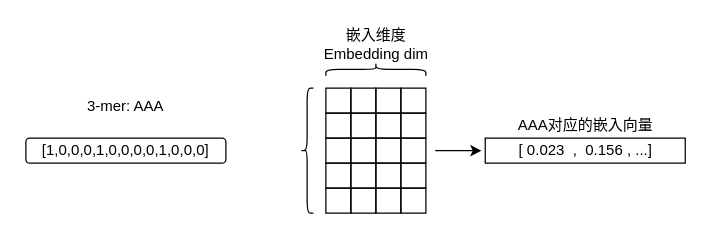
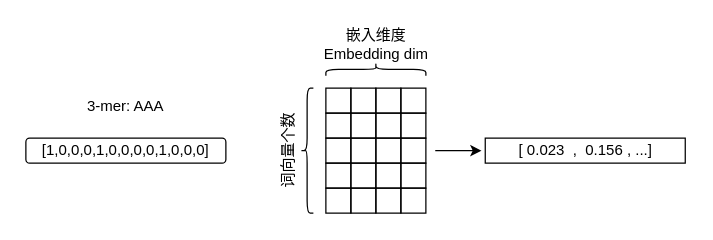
  <mxCell id="0" />
  <mxCell id="1" parent="0" />
  <mxCell id="2" value="" style="whiteSpace=wrap;html=1;aspect=fixed;fillColor=none;" vertex="1" parent="1"><mxGeometry x="260" y="70" width="20" height="20" as="geometry" /></mxCell>
  <mxCell id="3" value="" style="whiteSpace=wrap;html=1;aspect=fixed;fillColor=none;" vertex="1" parent="1"><mxGeometry x="280" y="70" width="20" height="20" as="geometry" /></mxCell>
  <mxCell id="4" value="" style="whiteSpace=wrap;html=1;aspect=fixed;fillColor=none;" vertex="1" parent="1"><mxGeometry x="260" y="90" width="20" height="20" as="geometry" /></mxCell>
  <mxCell id="5" value="" style="whiteSpace=wrap;html=1;aspect=fixed;fillColor=none;" vertex="1" parent="1"><mxGeometry x="280" y="90" width="20" height="20" as="geometry" /></mxCell>
  <mxCell id="6" value="" style="whiteSpace=wrap;html=1;aspect=fixed;fillColor=none;" vertex="1" parent="1"><mxGeometry x="260" y="110" width="20" height="20" as="geometry" /></mxCell>
  <mxCell id="7" value="" style="whiteSpace=wrap;html=1;aspect=fixed;fillColor=none;" vertex="1" parent="1"><mxGeometry x="280" y="110" width="20" height="20" as="geometry" /></mxCell>
  <mxCell id="8" value="" style="whiteSpace=wrap;html=1;aspect=fixed;fillColor=none;" vertex="1" parent="1"><mxGeometry x="300" y="70" width="20" height="20" as="geometry" /></mxCell>
  <mxCell id="9" value="" style="whiteSpace=wrap;html=1;aspect=fixed;direction=east;fillColor=none;" vertex="1" parent="1"><mxGeometry x="300" y="110" width="20" height="20" as="geometry" /></mxCell>
  <mxCell id="10" value="" style="whiteSpace=wrap;html=1;aspect=fixed;direction=east;fillColor=none;" vertex="1" parent="1"><mxGeometry x="300" y="90" width="20" height="20" as="geometry" /></mxCell>
  <mxCell id="11" value="" style="whiteSpace=wrap;html=1;aspect=fixed;fillColor=none;" vertex="1" parent="1"><mxGeometry x="260" y="150" width="20" height="20" as="geometry" /></mxCell>
  <mxCell id="12" value="" style="whiteSpace=wrap;html=1;aspect=fixed;fillColor=none;" vertex="1" parent="1"><mxGeometry x="280" y="150" width="20" height="20" as="geometry" /></mxCell>
  <mxCell id="13" value="" style="whiteSpace=wrap;html=1;aspect=fixed;fillColor=none;" vertex="1" parent="1"><mxGeometry x="300" y="150" width="20" height="20" as="geometry" /></mxCell>
  <mxCell id="14" value="" style="whiteSpace=wrap;html=1;aspect=fixed;fillColor=none;" vertex="1" parent="1"><mxGeometry x="320" y="150" width="20" height="20" as="geometry" /></mxCell>
  <mxCell id="15" value="" style="whiteSpace=wrap;html=1;aspect=fixed;fillColor=none;" vertex="1" parent="1"><mxGeometry x="320" y="110" width="20" height="20" as="geometry" /></mxCell>
  <mxCell id="16" value="" style="whiteSpace=wrap;html=1;aspect=fixed;fillColor=none;" vertex="1" parent="1"><mxGeometry x="320" y="90" width="20" height="20" as="geometry" /></mxCell>
  <mxCell id="17" value="" style="whiteSpace=wrap;html=1;aspect=fixed;fillColor=none;" vertex="1" parent="1"><mxGeometry x="320" y="70" width="20" height="20" as="geometry" /></mxCell>
  <mxCell id="18" value="" style="whiteSpace=wrap;html=1;aspect=fixed;fillColor=none;" vertex="1" parent="1"><mxGeometry x="300" y="130" width="20" height="20" as="geometry" /></mxCell>
  <mxCell id="19" value="" style="whiteSpace=wrap;html=1;aspect=fixed;fillColor=none;" vertex="1" parent="1"><mxGeometry x="320" y="130" width="20" height="20" as="geometry" /></mxCell>
  <mxCell id="20" value="" style="whiteSpace=wrap;html=1;aspect=fixed;fillColor=none;" vertex="1" parent="1"><mxGeometry x="260" y="130" width="20" height="20" as="geometry" /></mxCell>
  <mxCell id="21" value="" style="whiteSpace=wrap;html=1;aspect=fixed;fillColor=none;" vertex="1" parent="1"><mxGeometry x="280" y="130" width="20" height="20" as="geometry" /></mxCell>
  <mxCell id="22" value="" style="shape=curlyBracket;whiteSpace=wrap;html=1;rounded=1;labelPosition=left;verticalLabelPosition=middle;align=right;verticalAlign=middle;" vertex="1" parent="1"><mxGeometry x="240" y="70" width="10" height="100" as="geometry" /></mxCell>
  <mxCell id="23" value="" style="shape=curlyBracket;whiteSpace=wrap;html=1;rounded=1;labelPosition=left;verticalLabelPosition=middle;align=right;verticalAlign=middle;direction=south;" vertex="1" parent="1"><mxGeometry x="260" y="50" width="80" height="10" as="geometry" /></mxCell>
  <mxCell id="24" value="嵌入维度&lt;div&gt;Embedding dim&lt;/div&gt;" style="rounded=0;whiteSpace=wrap;html=1;fillColor=none;strokeColor=none;" vertex="1" parent="1"><mxGeometry x="252.5" y="20" width="95" height="30" as="geometry" /></mxCell>
+ <mxCell id="25" value="词向量个数" style="rounded=0;whiteSpace=wrap;html=1;horizontal=0;fillColor=none;strokeColor=none;" vertex="1" parent="1"><mxGeometry x="220" y="70" width="20" height="100" as="geometry" /></mxCell>
  <mxCell id="26" value="&lt;div&gt;&lt;span style=&quot;background-color: initial;&quot;&gt;[1,0,0,0,1,0,0,0,0,1,0,0,0]&lt;/span&gt;&lt;/div&gt;" style="rounded=1;whiteSpace=wrap;html=1;fillColor=none;strokeColor=default;" vertex="1" parent="1"><mxGeometry x="20" y="110" width="160" height="20" as="geometry" /></mxCell>
  <mxCell id="27" value="3-mer: AAA" style="rounded=0;whiteSpace=wrap;html=1;fillColor=none;strokeColor=none;" vertex="1" parent="1"><mxGeometry x="40" y="75" width="120" height="20" as="geometry" /></mxCell>
  <mxCell id="28" value="[ 0.023&amp;nbsp; ,&amp;nbsp; 0.156 , ...]" style="whiteSpace=wrap;html=1;fillColor=none;rounded=0;" vertex="1" parent="1"><mxGeometry x="387.5" y="110" width="160" height="20" as="geometry" /></mxCell>
- <mxCell id="29" value="AAA对应的嵌入向量" style="whiteSpace=wrap;html=1;strokeColor=none;fillColor=none;" vertex="1" parent="1"><mxGeometry x="407.5" y="90" width="120" height="20" as="geometry" /></mxCell>
  <mxCell id="30" style="edgeStyle=orthogonalEdgeStyle;rounded=0;orthogonalLoop=1;jettySize=auto;html=1;entryX=-0.019;entryY=0.512;entryDx=0;entryDy=0;entryPerimeter=0;" edge="1" parent="1" target="28"><mxGeometry relative="1" as="geometry"><mxPoint x="347.5" y="120" as="sourcePoint" /></mxGeometry></mxCell>
